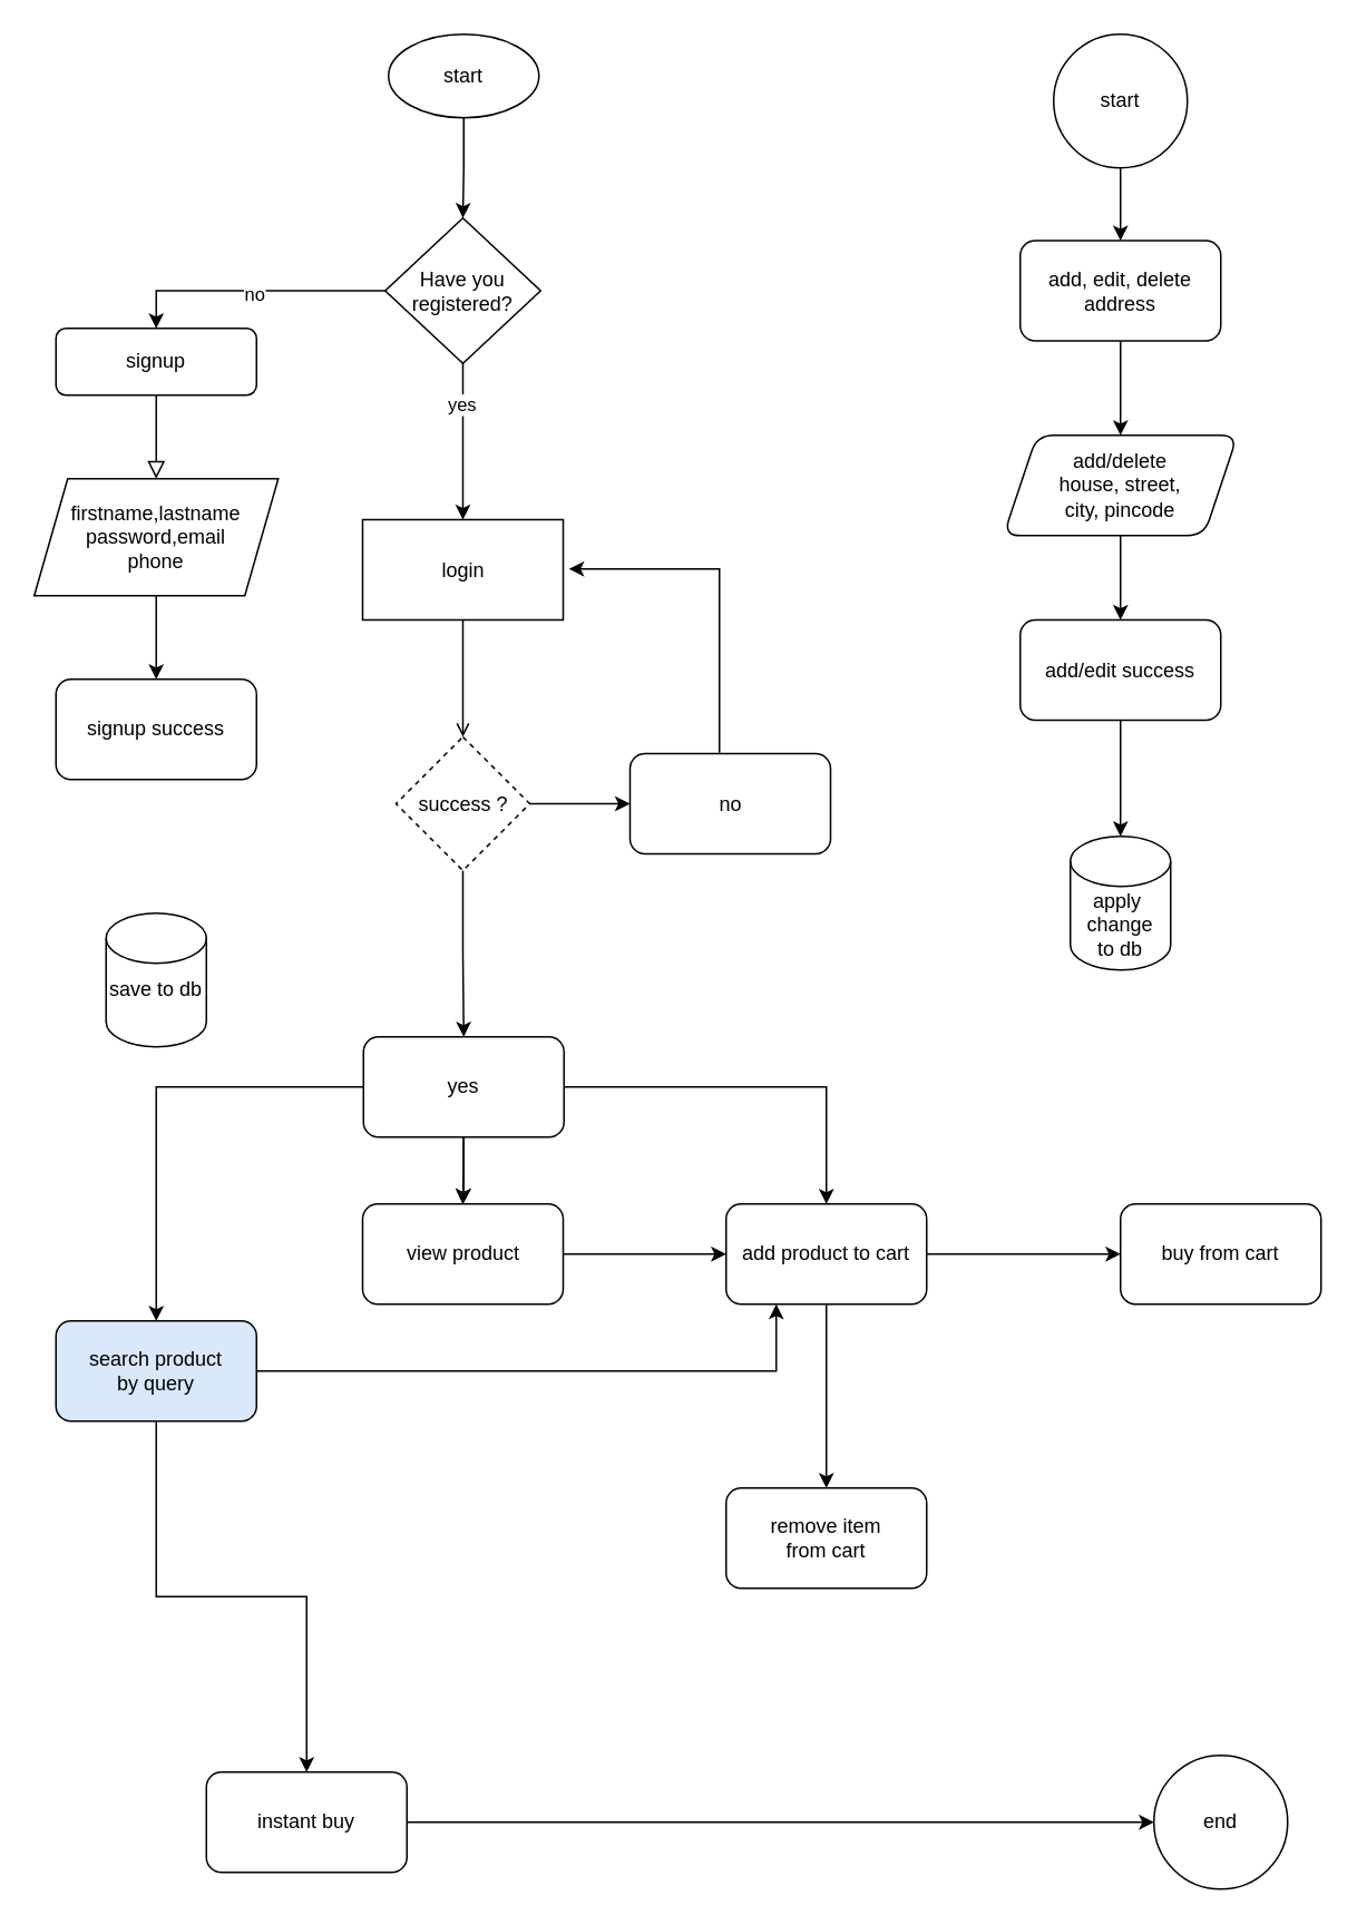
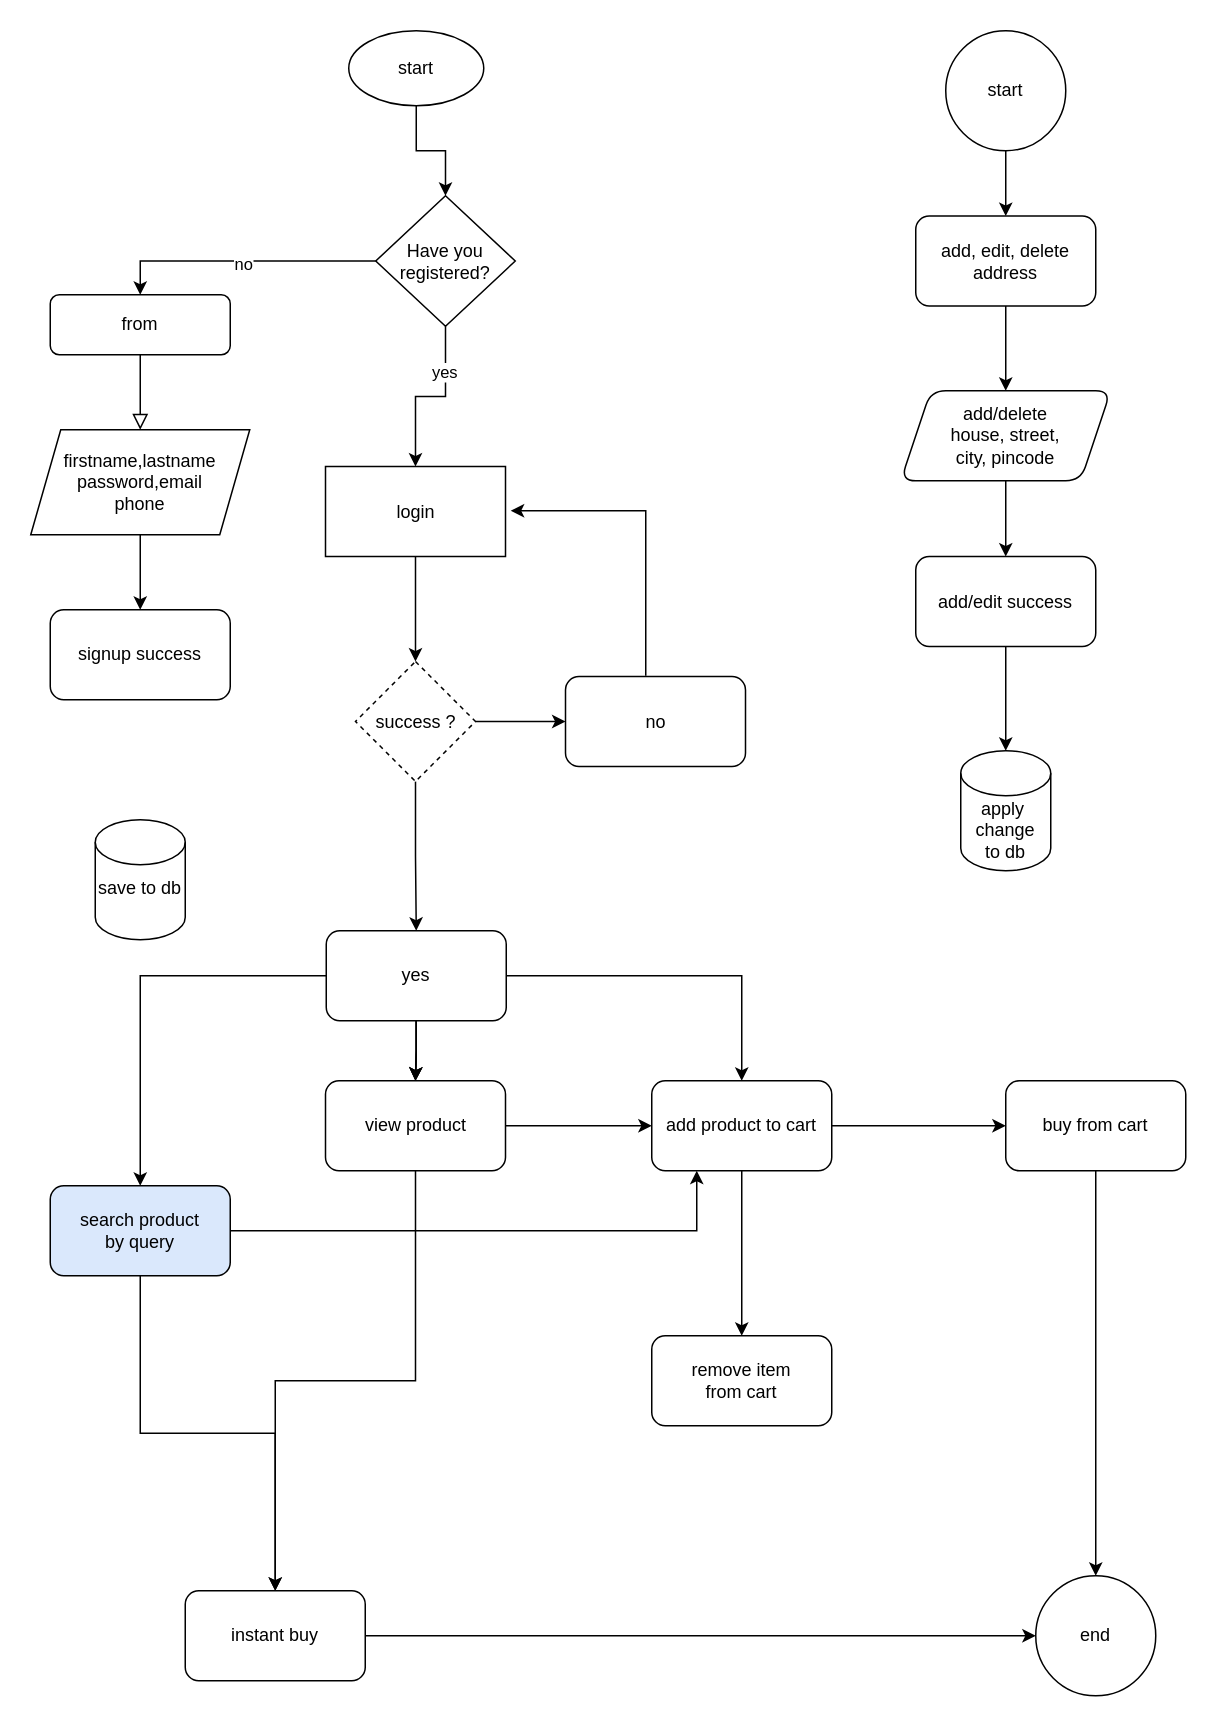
  <mxCell id="0" />
  <mxCell id="1" parent="0" />
  <mxCell id="2" value="" style="rounded=0;html=1;jettySize=auto;orthogonalLoop=1;fontSize=11;endArrow=block;endFill=0;endSize=8;strokeWidth=1;shadow=0;labelBackgroundColor=none;edgeStyle=orthogonalEdgeStyle;" parent="1" source="3" edge="1"><mxGeometry relative="1" as="geometry"><mxPoint x="93" y="286" as="targetPoint" /></mxGeometry></mxCell>
- <mxCell id="3" value="signup" style="rounded=1;whiteSpace=wrap;html=1;fontSize=12;glass=0;strokeWidth=1;shadow=0;" parent="1" vertex="1"><mxGeometry x="33" y="196" width="120" height="40" as="geometry" /></mxCell>
+ <mxCell id="3" value="from" style="rounded=1;whiteSpace=wrap;html=1;fontSize=12;glass=0;strokeWidth=1;shadow=0;" parent="1" vertex="1"><mxGeometry x="33" y="196" width="120" height="40" as="geometry" /></mxCell>
  <mxCell id="4" style="edgeStyle=orthogonalEdgeStyle;rounded=0;orthogonalLoop=1;jettySize=auto;html=1;" parent="1" source="5" target="13" edge="1"><mxGeometry relative="1" as="geometry" /></mxCell>
  <mxCell id="5" value="start" style="ellipse;whiteSpace=wrap;html=1;" parent="1" vertex="1"><mxGeometry x="232" y="20" width="90" height="50" as="geometry" /></mxCell>
  <mxCell id="6" style="edgeStyle=orthogonalEdgeStyle;rounded=0;orthogonalLoop=1;jettySize=auto;html=1;" parent="1" source="7" edge="1"><mxGeometry relative="1" as="geometry"><mxPoint x="93" y="406" as="targetPoint" /></mxGeometry></mxCell>
  <mxCell id="7" value="firstname,lastname&lt;br&gt;password,email&lt;br&gt;phone" style="shape=parallelogram;perimeter=parallelogramPerimeter;whiteSpace=wrap;html=1;fixedSize=1;" parent="1" vertex="1"><mxGeometry x="20" y="286" width="146" height="70" as="geometry" /></mxCell>
  <mxCell id="8" value="signup success" style="rounded=1;whiteSpace=wrap;html=1;" parent="1" vertex="1"><mxGeometry x="33" y="406" width="120" height="60" as="geometry" /></mxCell>
  <mxCell id="9" style="edgeStyle=orthogonalEdgeStyle;rounded=0;orthogonalLoop=1;jettySize=auto;html=1;entryX=0.5;entryY=0;entryDx=0;entryDy=0;" parent="1" source="13" target="3" edge="1"><mxGeometry relative="1" as="geometry" /></mxCell>
  <mxCell id="10" value="no" style="edgeLabel;html=1;align=center;verticalAlign=middle;resizable=0;points=[];" parent="9" vertex="1" connectable="0"><mxGeometry x="-0.01" y="2" relative="1" as="geometry"><mxPoint as="offset" /></mxGeometry></mxCell>
  <mxCell id="11" value="" style="edgeStyle=orthogonalEdgeStyle;rounded=0;orthogonalLoop=1;jettySize=auto;html=1;" parent="1" source="13" target="15" edge="1"><mxGeometry relative="1" as="geometry" /></mxCell>
  <mxCell id="12" value="yes" style="edgeLabel;html=1;align=center;verticalAlign=middle;resizable=0;points=[];" parent="11" vertex="1" connectable="0"><mxGeometry x="-0.476" y="-1" relative="1" as="geometry"><mxPoint as="offset" /></mxGeometry></mxCell>
- <mxCell id="13" value="Have you&lt;br&gt;registered?" style="rhombus;whiteSpace=wrap;html=1;" parent="1" vertex="1"><mxGeometry x="230" y="130" width="93" height="87" as="geometry" /></mxCell>
- <mxCell id="14" value="" style="edgeStyle=orthogonalEdgeStyle;rounded=0;orthogonalLoop=1;jettySize=auto;html=1;endArrow=open;" parent="1" source="15" target="19" edge="1"><mxGeometry relative="1" as="geometry" /></mxCell>
+ <mxCell id="13" value="Have you&lt;br&gt;registered?" style="rhombus;whiteSpace=wrap;html=1;" parent="1" vertex="1"><mxGeometry x="250" y="130" width="93" height="87" as="geometry" /></mxCell>
+ <mxCell id="14" value="" style="edgeStyle=orthogonalEdgeStyle;rounded=0;orthogonalLoop=1;jettySize=auto;html=1;" parent="1" source="15" target="19" edge="1"><mxGeometry relative="1" as="geometry" /></mxCell>
  <mxCell id="15" value="login" style="whiteSpace=wrap;html=1;" parent="1" vertex="1"><mxGeometry x="216.5" y="310.5" width="120" height="60" as="geometry" /></mxCell>
  <mxCell id="16" value="save to db&lt;div&gt;&lt;br&gt;&lt;/div&gt;" style="shape=cylinder3;whiteSpace=wrap;html=1;boundedLbl=1;backgroundOutline=1;size=15;" parent="1" vertex="1"><mxGeometry x="63" y="546" width="60" height="80" as="geometry" /></mxCell>
  <mxCell id="17" value="" style="edgeStyle=orthogonalEdgeStyle;rounded=0;orthogonalLoop=1;jettySize=auto;html=1;" parent="1" source="19" target="25" edge="1"><mxGeometry relative="1" as="geometry" /></mxCell>
  <mxCell id="18" value="" style="edgeStyle=orthogonalEdgeStyle;rounded=0;orthogonalLoop=1;jettySize=auto;html=1;" parent="1" source="19" target="26" edge="1"><mxGeometry relative="1" as="geometry" /></mxCell>
  <mxCell id="19" value="success ?" style="rhombus;whiteSpace=wrap;html=1;dashed=1;" parent="1" vertex="1"><mxGeometry x="236.5" y="440.5" width="80" height="80" as="geometry" /></mxCell>
  <mxCell id="20" value="" style="edgeStyle=orthogonalEdgeStyle;rounded=0;orthogonalLoop=1;jettySize=auto;html=1;" parent="1" source="25" target="30" edge="1"><mxGeometry relative="1" as="geometry" /></mxCell>
  <mxCell id="21" value="" style="edgeStyle=orthogonalEdgeStyle;rounded=0;orthogonalLoop=1;jettySize=auto;html=1;" parent="1" source="25" target="33" edge="1"><mxGeometry relative="1" as="geometry" /></mxCell>
  <mxCell id="22" value="" style="edgeStyle=orthogonalEdgeStyle;rounded=0;orthogonalLoop=1;jettySize=auto;html=1;" parent="1" source="25" target="33" edge="1"><mxGeometry relative="1" as="geometry" /></mxCell>
  <mxCell id="23" value="" style="edgeStyle=orthogonalEdgeStyle;rounded=0;orthogonalLoop=1;jettySize=auto;html=1;" parent="1" source="25" target="33" edge="1"><mxGeometry relative="1" as="geometry" /></mxCell>
  <mxCell id="24" value="" style="edgeStyle=orthogonalEdgeStyle;rounded=0;orthogonalLoop=1;jettySize=auto;html=1;" parent="1" source="25" target="36" edge="1"><mxGeometry relative="1" as="geometry" /></mxCell>
  <mxCell id="25" value="yes" style="rounded=1;whiteSpace=wrap;html=1;" parent="1" vertex="1"><mxGeometry x="217" y="620" width="120" height="60" as="geometry" /></mxCell>
  <mxCell id="26" value="no" style="rounded=1;whiteSpace=wrap;html=1;" parent="1" vertex="1"><mxGeometry x="376.5" y="450.5" width="120" height="60" as="geometry" /></mxCell>
  <mxCell id="27" value="" style="endArrow=classic;html=1;rounded=0;" parent="1" edge="1"><mxGeometry width="50" height="50" relative="1" as="geometry"><mxPoint x="430" y="450" as="sourcePoint" /><mxPoint x="340" y="340" as="targetPoint" /><Array as="points"><mxPoint x="430" y="340" /></Array></mxGeometry></mxCell>
  <mxCell id="28" style="edgeStyle=orthogonalEdgeStyle;rounded=0;orthogonalLoop=1;jettySize=auto;html=1;entryX=0.25;entryY=1;entryDx=0;entryDy=0;" parent="1" source="30" target="36" edge="1"><mxGeometry relative="1" as="geometry" /></mxCell>
  <mxCell id="29" value="" style="edgeStyle=orthogonalEdgeStyle;rounded=0;orthogonalLoop=1;jettySize=auto;html=1;" edge="1" parent="1" source="30" target="41"><mxGeometry relative="1" as="geometry" /></mxCell>
  <mxCell id="30" value="search product&lt;br&gt;by query" style="whiteSpace=wrap;html=1;rounded=1;fillColor=#dae8fc;" parent="1" vertex="1"><mxGeometry x="33" y="790" width="120" height="60" as="geometry" /></mxCell>
  <mxCell id="31" style="edgeStyle=orthogonalEdgeStyle;rounded=0;orthogonalLoop=1;jettySize=auto;html=1;" parent="1" source="33" target="36" edge="1"><mxGeometry relative="1" as="geometry" /></mxCell>
+ <mxCell id="32" style="edgeStyle=orthogonalEdgeStyle;rounded=0;orthogonalLoop=1;jettySize=auto;html=1;" edge="1" parent="1" source="33" target="41"><mxGeometry relative="1" as="geometry" /></mxCell>
  <mxCell id="33" value="view product" style="whiteSpace=wrap;html=1;rounded=1;" parent="1" vertex="1"><mxGeometry x="216.5" y="720" width="120" height="60" as="geometry" /></mxCell>
  <mxCell id="34" value="" style="edgeStyle=orthogonalEdgeStyle;rounded=0;orthogonalLoop=1;jettySize=auto;html=1;" parent="1" source="36" target="37" edge="1"><mxGeometry relative="1" as="geometry" /></mxCell>
  <mxCell id="35" value="" style="edgeStyle=orthogonalEdgeStyle;rounded=0;orthogonalLoop=1;jettySize=auto;html=1;" parent="1" source="36" target="39" edge="1"><mxGeometry relative="1" as="geometry" /></mxCell>
  <mxCell id="36" value="add product to cart" style="whiteSpace=wrap;html=1;rounded=1;" parent="1" vertex="1"><mxGeometry x="434" y="720" width="120" height="60" as="geometry" /></mxCell>
  <mxCell id="37" value="remove item&lt;br&gt;from cart" style="whiteSpace=wrap;html=1;rounded=1;" parent="1" vertex="1"><mxGeometry x="434" y="890" width="120" height="60" as="geometry" /></mxCell>
+ <mxCell id="38" value="" style="edgeStyle=orthogonalEdgeStyle;rounded=0;orthogonalLoop=1;jettySize=auto;html=1;" edge="1" parent="1" source="39" target="42"><mxGeometry relative="1" as="geometry" /></mxCell>
  <mxCell id="39" value="buy from cart" style="whiteSpace=wrap;html=1;rounded=1;" parent="1" vertex="1"><mxGeometry x="670" y="720" width="120" height="60" as="geometry" /></mxCell>
  <mxCell id="40" style="edgeStyle=orthogonalEdgeStyle;rounded=0;orthogonalLoop=1;jettySize=auto;html=1;" edge="1" parent="1" source="41" target="42"><mxGeometry relative="1" as="geometry" /></mxCell>
  <mxCell id="41" value="instant buy" style="whiteSpace=wrap;html=1;rounded=1;" vertex="1" parent="1"><mxGeometry x="123" y="1060" width="120" height="60" as="geometry" /></mxCell>
  <mxCell id="42" value="end" style="ellipse;whiteSpace=wrap;html=1;rounded=1;" vertex="1" parent="1"><mxGeometry x="690" y="1050" width="80" height="80" as="geometry" /></mxCell>
  <mxCell id="43" value="" style="edgeStyle=orthogonalEdgeStyle;rounded=0;orthogonalLoop=1;jettySize=auto;html=1;" edge="1" parent="1" source="44" target="46"><mxGeometry relative="1" as="geometry" /></mxCell>
  <mxCell id="44" value="start" style="ellipse;whiteSpace=wrap;html=1;aspect=fixed;" vertex="1" parent="1"><mxGeometry x="630" y="20" width="80" height="80" as="geometry" /></mxCell>
  <mxCell id="45" value="" style="edgeStyle=orthogonalEdgeStyle;rounded=0;orthogonalLoop=1;jettySize=auto;html=1;" edge="1" parent="1" source="46" target="48"><mxGeometry relative="1" as="geometry" /></mxCell>
  <mxCell id="46" value="add, edit, delete&lt;br&gt;address" style="rounded=1;whiteSpace=wrap;html=1;" vertex="1" parent="1"><mxGeometry x="610" y="143.5" width="120" height="60" as="geometry" /></mxCell>
  <mxCell id="47" value="" style="edgeStyle=orthogonalEdgeStyle;rounded=0;orthogonalLoop=1;jettySize=auto;html=1;" edge="1" parent="1" source="48" target="50"><mxGeometry relative="1" as="geometry" /></mxCell>
  <mxCell id="48" value="add/delete &lt;br&gt;house, street, &lt;br&gt;city, pincode" style="shape=parallelogram;perimeter=parallelogramPerimeter;whiteSpace=wrap;html=1;fixedSize=1;rounded=1;" vertex="1" parent="1"><mxGeometry x="600" y="260" width="140" height="60" as="geometry" /></mxCell>
  <mxCell id="49" style="edgeStyle=orthogonalEdgeStyle;rounded=0;orthogonalLoop=1;jettySize=auto;html=1;" edge="1" parent="1" source="50" target="51"><mxGeometry relative="1" as="geometry" /></mxCell>
  <mxCell id="50" value="add/edit success" style="whiteSpace=wrap;html=1;rounded=1;" vertex="1" parent="1"><mxGeometry x="610" y="370.5" width="120" height="60" as="geometry" /></mxCell>
  <mxCell id="51" value="apply&amp;nbsp;&lt;br&gt;change&lt;br&gt;to db" style="shape=cylinder3;whiteSpace=wrap;html=1;boundedLbl=1;backgroundOutline=1;size=15;" vertex="1" parent="1"><mxGeometry x="640" y="500" width="60" height="80" as="geometry" /></mxCell>
